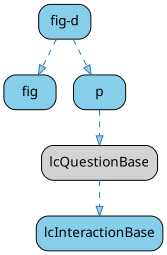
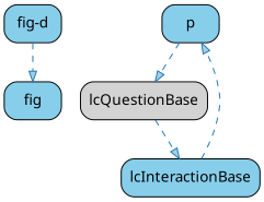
  strict digraph {
    fontname="Noto Sans"
    node [fillcolor=skyblue fontname="Noto Sans" shape=Mrecord style=filled]
    edge [color="#1f78b4" fillcolor="#a6cee3" fontname="Noto Sans" style=dashed]
    n1 [label="fig-d"]
    n2 [label=fig]
    n3 [label=p]
    n4 [fillcolor=lightgrey label=lcQuestionBase]
    n5 [label=lcInteractionBase]
    n1 -> n2
-   n1 -> n3
+   n5 -> n3
    n3 -> n4
    n4 -> n5
  }
